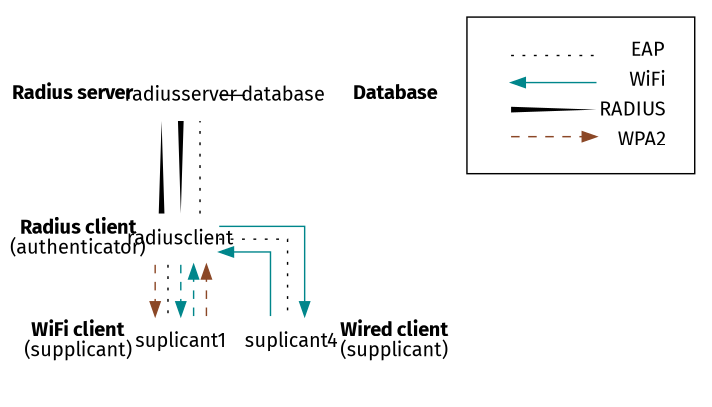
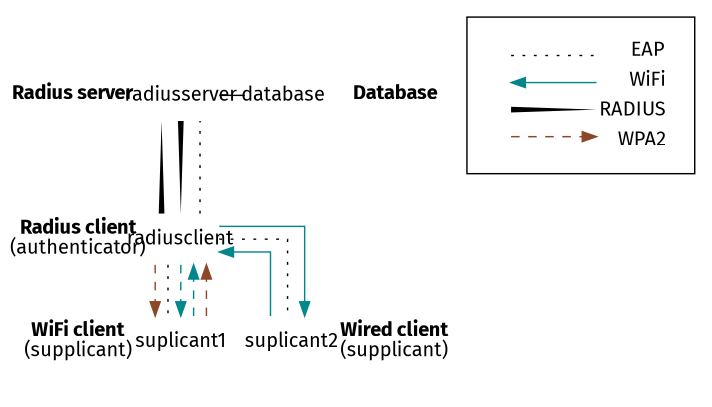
  digraph {
    fontname="Fira Sans"
    rankdir=TB
    splines=ortho
    node [fixedsize=true fontname="Fira Sans" shape=none]
    edge [dir=forward fontname="Fira Sans" headport=nw tailport=e style=dashed]
    database
    n2 [label=<<b>Database</b>>]
    radiusserver
    n4 [label=<<b>Radius server</b>>]
    radiusclient
    n6 [label=<<b>Radius client</b><br/>(authenticator)>]
    suplicant1
    n8 [label=<<b>WiFi client</b><br/>(supplicant)>]
    n9 [label=<<b>Wired client</b><br/>(supplicant)>]
-   suplicant2 [label=suplicant4]
+   suplicant2
    n11 [label=<<table border="0" > 	      <tr><td align="right" port="i1">EAP</td></tr> 	      <tr><td align="right" port="i2">WiFi</td></tr> 	      <tr><td align="right" port="i3">RADIUS</td></tr> 	      <tr><td align="right" port="i4">WPA2</td></tr> 	      </table>> shape=plaintext fixedsize=""]
    n12 [label=<<table border="0"> 	      <tr><td port="i1">&nbsp;</td></tr> 	      <tr><td port="i2">&nbsp;</td></tr> 	      <tr><td port="i3">&nbsp;</td></tr> 	      <tr><td port="i4">&nbsp;</td></tr> 	      </table>> shape=plaintext fixedsize=""]
    subgraph cluster_1 {
      style=invis
      subgraph sub_2 {
        rank=same
        style=invis
        database
        n2
        radiusserver
        n4
      }
      subgraph cluster_3 {
        style=invis
      }
      subgraph cluster_4 {
        style=invis
      }
      subgraph cluster_5 {
        style=invis
        radiusclient
        n6
      }
      subgraph cluster_6 {
        style=invis
        suplicant1
        n8
      }
      subgraph cluster_7 {
        style=invis
        n9
        suplicant2
      }
    }
    subgraph cluster_8 {
      rank=max
      subgraph sub_9 {
        rank=min
        n11
        n12
      }
    }
    radiusserver -> database [dir=none headport=w style=""]
    radiusserver -> radiusclient [arrowtail=none dir=back penwidth=4 style=tapered tailport=sw]
    radiusserver -> radiusclient [arrowhead=none penwidth=4 style=tapered tailport=sw]
    radiusclient -> radiusserver [dir=none headport=se style=dotted tailport=ne]
    radiusclient -> suplicant1 [color=sienna4 tailport=sw]
    radiusclient -> suplicant1 [dir=none headport=n style=dotted tailport=s]
    radiusclient -> suplicant1 [color=turquoise4 headport=n tailport=s]
    radiusclient -> suplicant2 [color=turquoise4 headport=ne style=""]
    radiusclient -> suplicant2 [dir=none headport=n style=dotted]
    suplicant1 -> radiusclient [color=turquoise4 headport=se tailport=ne]
    suplicant1 -> radiusclient [color=sienna4 headport=s tailport=n]
    suplicant2 -> radiusclient [color=turquoise4 headport=e tailport=nw style=""]
    n12 -> n11 [dir=none headport="i1:w" style=dotted tailport="i1:w"]
    n12 -> n11 [color=turquoise4 dir=back headport="i2:w" tailport="i2:w" style=""]
    n12 -> n11 [arrowhead=none headport="i3:w" penwidth=4 style=tapered tailport="i3:w"]
    n12 -> n11 [color=sienna4 headport="i4:w" tailport="i4:w"]
  }
